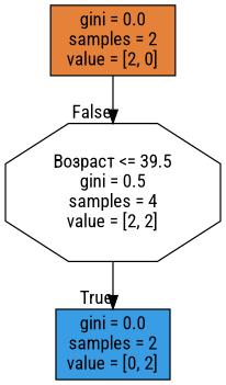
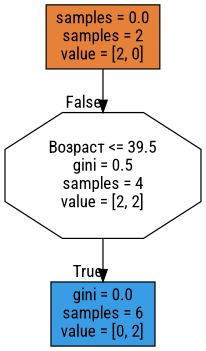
  digraph {
    fontname="Roboto Condensed"
    node [color=black fontname="Roboto Condensed" shape=box style=filled]
    edge [fontname="Roboto Condensed" labeldistance=2.5]
    n1 [fillcolor="#e5813900" label="Возраст <= 39.5\ngini = 0.5\nsamples = 4\nvalue = [2, 2]" shape=octagon]
-   n2 [fillcolor="#399de5ff" label="gini = 0.0\nsamples = 2\nvalue = [0, 2]"]
-   n3 [fillcolor="#e58139ff" label="gini = 0.0\nsamples = 2\nvalue = [2, 0]"]
+   n2 [fillcolor="#399de5ff" label="gini = 0.0\nsamples = 6\nvalue = [0, 2]"]
+   n3 [fillcolor="#e58139ff" label="samples = 0.0\nsamples = 2\nvalue = [2, 0]"]
    n1 -> n2 [headlabel=True labelangle=45]
    n3 -> n1 [headlabel=False labelangle=-45]
  }
